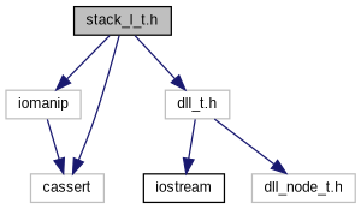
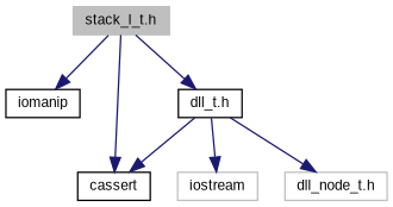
  digraph {
    fontname="Liberation Sans"
    node [color=grey75 fillcolor=white fontname="Liberation Sans" fontsize=10 shape=record style=filled]
    edge [color=midnightblue fontname="Liberation Sans" fontsize=10 labelfontname=Helvetica labelfontsize=10 style=solid]
-   n1 [color=black fillcolor=grey75 fontcolor=black height=0.2 label="stack_l_t.h" width=0.4]
-   n2 [height=0.2 label=iomanip width=0.4]
-   n3 [height=0.2 label=cassert width=0.4]
-   n4 [height=0.2 label="dll_t.h" width=0.4]
-   n5 [color=black height=0.2 label=iostream width=0.4]
+   n1 [fillcolor=grey75 fontcolor=black height=0.2 label="stack_l_t.h" width=0.4]
+   n2 [color=black height=0.2 label=iomanip width=0.4]
+   n3 [color=black height=0.2 label=cassert width=0.4]
+   n4 [color=black height=0.2 label="dll_t.h" width=0.4]
+   n5 [height=0.2 label=iostream width=0.4]
    n6 [height=0.2 label="dll_node_t.h" width=0.4]
    n1 -> n2
    n1 -> n3
    n1 -> n4
-   n2 -> n3
+   n4 -> n3
    n4 -> n5
    n4 -> n6
  }
